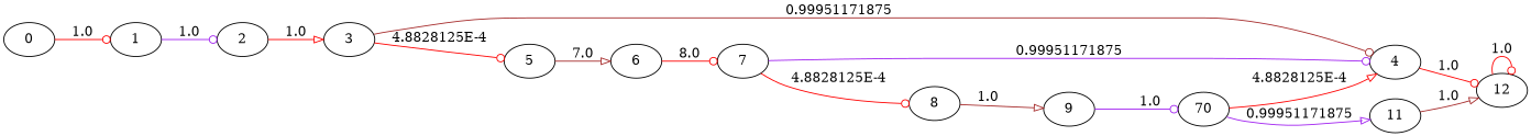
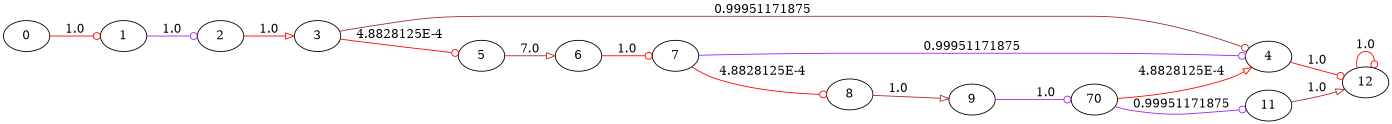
  digraph {
    rankdir=LR
    edge [arrowhead=odot color=red]
    0
    1
    2
    3
    4
    5
    12
    6
    7
    8
    9
    n12 [label=70]
    11
    0 -> 1 [label=1.0]
    1 -> 2 [color=purple label=1.0]
    2 -> 3 [arrowhead=onormal label=1.0]
    3 -> 4 [color=brown label=0.99951171875]
    3 -> 5 [label="4.8828125E-4"]
    4 -> 12 [label=1.0]
    5 -> 6 [arrowhead=onormal color=brown label=7.0]
    12 -> 12 [label=1.0]
-   6 -> 7 [label=8.0]
+   6 -> 7 [label=1.0]
    7 -> 4 [color=purple label=0.99951171875]
    7 -> 8 [label="4.8828125E-4"]
    8 -> 9 [arrowhead=onormal color=brown label=1.0]
    9 -> n12 [color=purple label=1.0]
    n12 -> 4 [arrowhead=onormal label="4.8828125E-4"]
-   n12 -> 11 [arrowhead=onormal color=purple label=0.99951171875]
+   n12 -> 11 [color=purple label=0.99951171875]
    11 -> 12 [arrowhead=onormal color=brown label=1.0]
  }
